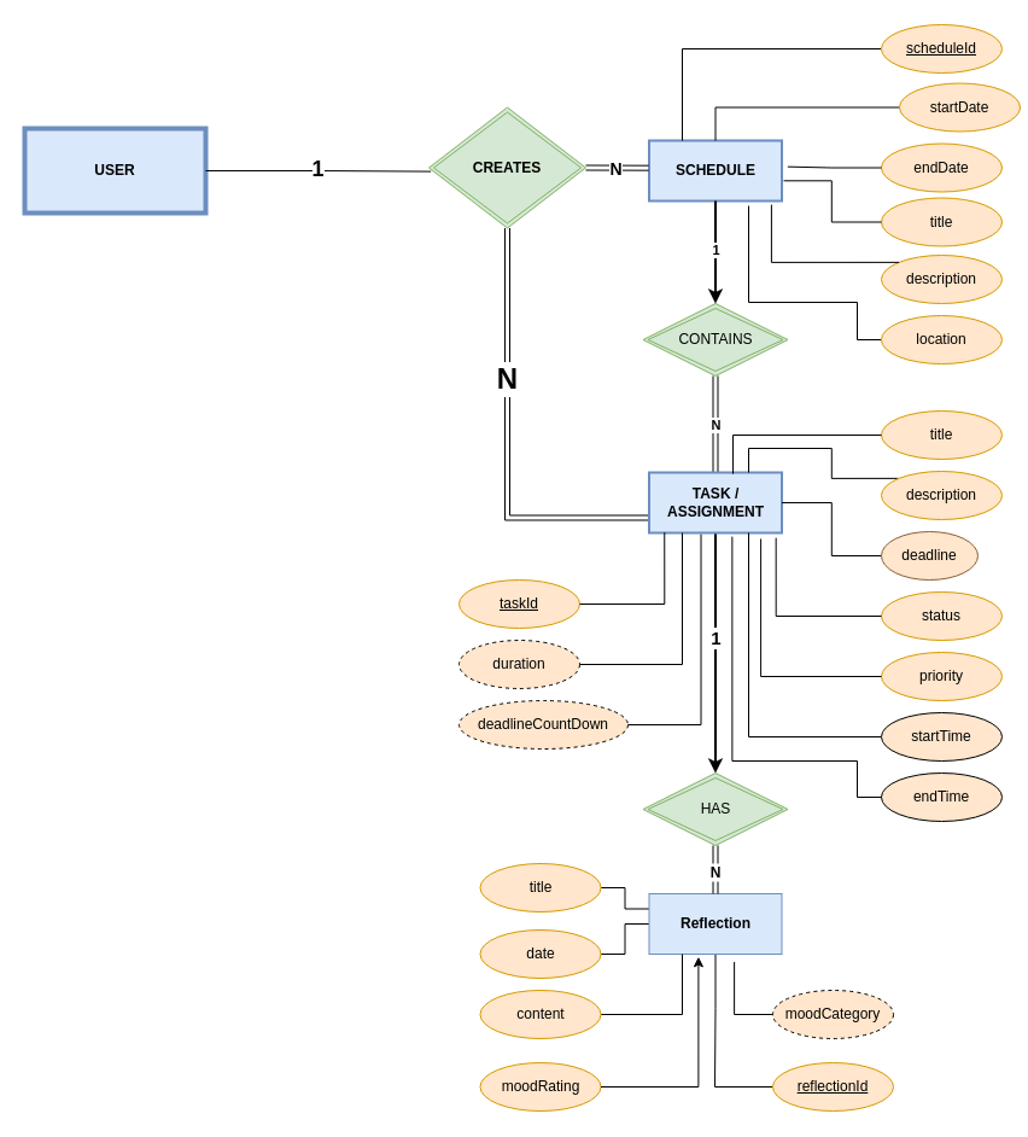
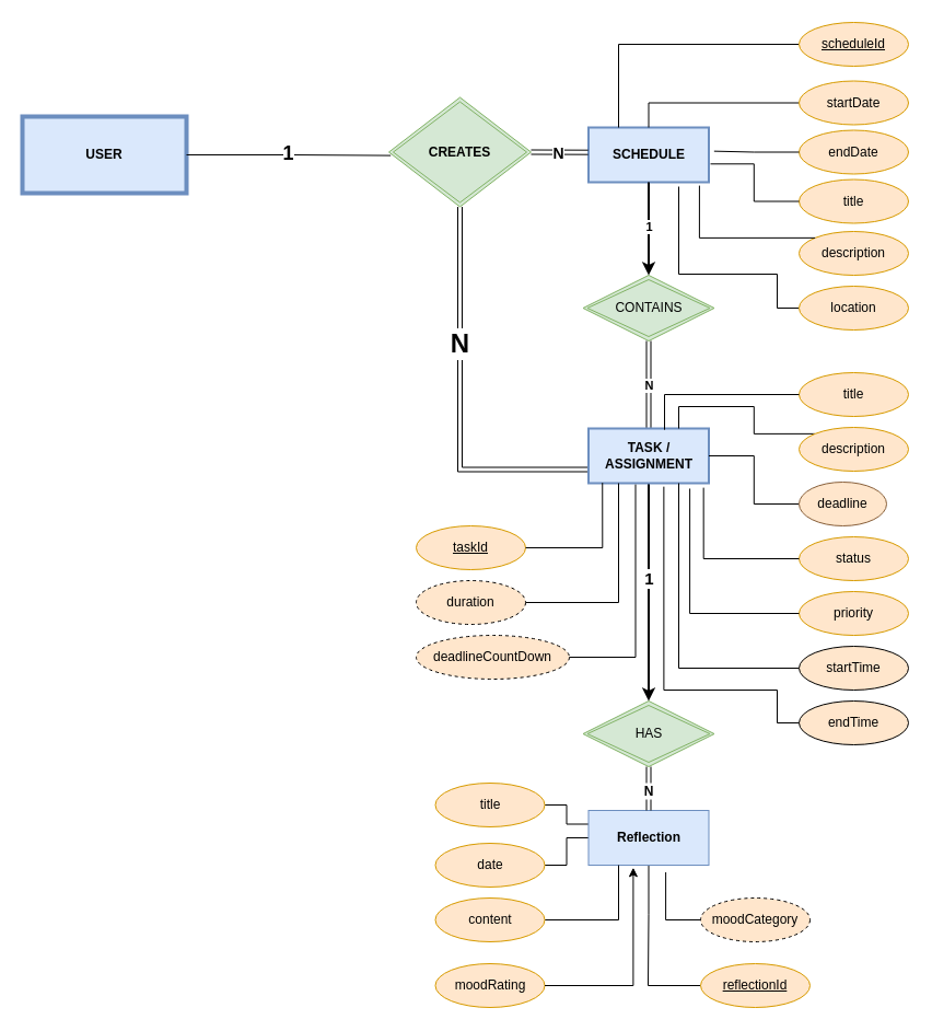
  <mxCell id="0" />
  <mxCell id="1" parent="0" />
  <mxCell id="2" value="&lt;b&gt;USER&lt;/b&gt;" style="html=1;dashed=0;whiteSpace=wrap;strokeWidth=4;fillColor=#dae8fc;strokeColor=#6c8ebf;" vertex="1" parent="1"><mxGeometry x="20" y="106" width="150" height="70" as="geometry" /></mxCell>
  <mxCell id="3" value="&lt;b&gt;SCHEDULE&lt;/b&gt;" style="html=1;dashed=0;whiteSpace=wrap;strokeWidth=2;fillColor=#dae8fc;strokeColor=#6c8ebf;" vertex="1" parent="1"><mxGeometry x="537.5" y="116" width="110" height="50" as="geometry" /></mxCell>
  <mxCell id="4" style="edgeStyle=orthogonalEdgeStyle;rounded=0;orthogonalLoop=1;jettySize=auto;html=1;exitX=0;exitY=0.5;exitDx=0;exitDy=0;entryX=0.5;entryY=0;entryDx=0;entryDy=0;endArrow=none;startFill=0;" edge="1" parent="1" source="5" target="3"><mxGeometry relative="1" as="geometry" /></mxCell>
- <mxCell id="5" value="startDate" style="ellipse;whiteSpace=wrap;html=1;align=center;fillColor=#ffe6cc;strokeColor=#d79b00;" vertex="1" parent="1"><mxGeometry x="745" y="68.5" width="100" height="40" as="geometry" /></mxCell>
+ <mxCell id="5" value="startDate" style="ellipse;whiteSpace=wrap;html=1;align=center;fillColor=#ffe6cc;strokeColor=#d79b00;" vertex="1" parent="1"><mxGeometry x="730" y="73.5" width="100" height="40" as="geometry" /></mxCell>
  <mxCell id="6" value="endDate" style="ellipse;whiteSpace=wrap;html=1;align=center;fillColor=#ffe6cc;strokeColor=#d79b00;" vertex="1" parent="1"><mxGeometry x="730" y="118.5" width="100" height="40" as="geometry" /></mxCell>
  <mxCell id="7" style="edgeStyle=orthogonalEdgeStyle;rounded=0;orthogonalLoop=1;jettySize=auto;html=1;exitX=0.5;exitY=1;exitDx=0;exitDy=0;entryX=0;entryY=0.75;entryDx=0;entryDy=0;shape=link;" edge="1" parent="1" source="9" target="19"><mxGeometry relative="1" as="geometry" /></mxCell>
  <mxCell id="8" value="&lt;font style=&quot;font-size: 24px;&quot;&gt;&lt;b&gt;N&lt;/b&gt;&lt;/font&gt;" style="edgeLabel;html=1;align=center;verticalAlign=middle;resizable=0;points=[];" vertex="1" connectable="0" parent="7"><mxGeometry x="-0.298" y="-1" relative="1" as="geometry"><mxPoint as="offset" /></mxGeometry></mxCell>
  <mxCell id="9" value="&lt;b&gt;CREATES&lt;/b&gt;" style="shape=rhombus;double=1;perimeter=rhombusPerimeter;whiteSpace=wrap;html=1;align=center;strokeColor=#82b366;perimeterSpacing=0;fillColor=#d5e8d4;rounded=0;" vertex="1" parent="1"><mxGeometry x="355" y="88.5" width="130" height="100" as="geometry" /></mxCell>
  <mxCell id="10" value="title" style="ellipse;whiteSpace=wrap;html=1;align=center;fillColor=#ffe6cc;strokeColor=#d79b00;" vertex="1" parent="1"><mxGeometry x="730" y="163.5" width="100" height="40" as="geometry" /></mxCell>
  <mxCell id="11" value="CONTAINS" style="shape=rhombus;double=1;perimeter=rhombusPerimeter;whiteSpace=wrap;html=1;align=center;fillColor=#d5e8d4;strokeColor=#82b366;" vertex="1" parent="1"><mxGeometry x="532.5" y="251" width="120" height="60" as="geometry" /></mxCell>
  <mxCell id="12" value="" style="endArrow=classic;html=1;rounded=0;exitX=0.5;exitY=1;exitDx=0;exitDy=0;entryX=0.5;entryY=0;entryDx=0;entryDy=0;strokeWidth=2;" edge="1" parent="1" source="3" target="11"><mxGeometry width="50" height="50" relative="1" as="geometry"><mxPoint x="487.5" y="261" as="sourcePoint" /><mxPoint x="577.5" y="241" as="targetPoint" /></mxGeometry></mxCell>
  <mxCell id="13" value="&lt;b&gt;1&lt;/b&gt;" style="edgeLabel;html=1;align=center;verticalAlign=middle;resizable=0;points=[];" vertex="1" connectable="0" parent="12"><mxGeometry x="-0.049" relative="1" as="geometry"><mxPoint as="offset" /></mxGeometry></mxCell>
  <mxCell id="14" value="" style="shape=link;html=1;rounded=0;exitX=0.5;exitY=1;exitDx=0;exitDy=0;" edge="1" parent="1" source="19"><mxGeometry width="100" relative="1" as="geometry"><mxPoint x="577.5" y="401" as="sourcePoint" /><mxPoint x="592.5" y="421" as="targetPoint" /></mxGeometry></mxCell>
  <mxCell id="15" value="" style="shape=link;html=1;rounded=0;exitX=0.5;exitY=1;exitDx=0;exitDy=0;" edge="1" parent="1" source="11" target="19"><mxGeometry width="100" relative="1" as="geometry"><mxPoint x="592.5" y="331" as="sourcePoint" /><mxPoint x="592.5" y="421" as="targetPoint" /></mxGeometry></mxCell>
  <mxCell id="16" value="&lt;b&gt;N&lt;/b&gt;" style="edgeLabel;html=1;align=center;verticalAlign=middle;resizable=0;points=[];" vertex="1" connectable="0" parent="15"><mxGeometry x="0.009" relative="1" as="geometry"><mxPoint as="offset" /></mxGeometry></mxCell>
  <mxCell id="17" style="edgeStyle=orthogonalEdgeStyle;rounded=0;orthogonalLoop=1;jettySize=auto;html=1;exitX=0.5;exitY=1;exitDx=0;exitDy=0;entryX=0.5;entryY=0;entryDx=0;entryDy=0;strokeWidth=2;" edge="1" parent="1" source="19" target="38"><mxGeometry relative="1" as="geometry" /></mxCell>
  <mxCell id="18" value="&lt;font style=&quot;font-size: 15px;&quot;&gt;&lt;b&gt;1&lt;/b&gt;&lt;/font&gt;" style="edgeLabel;html=1;align=center;verticalAlign=middle;resizable=0;points=[];" vertex="1" connectable="0" parent="17"><mxGeometry x="-0.14" relative="1" as="geometry"><mxPoint as="offset" /></mxGeometry></mxCell>
  <mxCell id="19" value="&lt;b&gt;TASK /&lt;/b&gt;&lt;div&gt;&lt;b&gt;ASSIGNMENT&lt;/b&gt;&lt;/div&gt;" style="html=1;dashed=0;whiteSpace=wrap;strokeWidth=2;fillColor=#dae8fc;strokeColor=#6c8ebf;" vertex="1" parent="1"><mxGeometry x="537.5" y="391" width="110" height="50" as="geometry" /></mxCell>
  <mxCell id="20" value="title" style="ellipse;whiteSpace=wrap;html=1;align=center;fillColor=#ffe6cc;strokeColor=#d79b00;" vertex="1" parent="1"><mxGeometry x="730" y="340" width="100" height="40" as="geometry" /></mxCell>
  <mxCell id="21" style="edgeStyle=orthogonalEdgeStyle;rounded=0;orthogonalLoop=1;jettySize=auto;html=1;exitX=0;exitY=0;exitDx=0;exitDy=0;entryX=0.75;entryY=0;entryDx=0;entryDy=0;endArrow=none;startFill=0;" edge="1" parent="1" source="22" target="19"><mxGeometry relative="1" as="geometry" /></mxCell>
  <mxCell id="22" value="description" style="ellipse;whiteSpace=wrap;html=1;align=center;fillColor=#ffe6cc;strokeColor=#d79b00;" vertex="1" parent="1"><mxGeometry x="730" y="390" width="100" height="40" as="geometry" /></mxCell>
  <mxCell id="23" value="priority" style="ellipse;whiteSpace=wrap;html=1;align=center;fillColor=#ffe6cc;strokeColor=#d79b00;" vertex="1" parent="1"><mxGeometry x="730" y="540" width="100" height="40" as="geometry" /></mxCell>
  <mxCell id="24" style="edgeStyle=orthogonalEdgeStyle;rounded=0;orthogonalLoop=1;jettySize=auto;html=1;exitX=0;exitY=0.5;exitDx=0;exitDy=0;entryX=0.75;entryY=1;entryDx=0;entryDy=0;endArrow=none;startFill=0;" edge="1" parent="1" source="25" target="19"><mxGeometry relative="1" as="geometry" /></mxCell>
  <mxCell id="25" value="startTime" style="ellipse;whiteSpace=wrap;html=1;align=center;fillColor=#ffe6cc;strokeColor=#010101;" vertex="1" parent="1"><mxGeometry x="730" y="590" width="100" height="40" as="geometry" /></mxCell>
  <mxCell id="26" value="" style="edgeStyle=orthogonalEdgeStyle;rounded=0;orthogonalLoop=1;jettySize=auto;html=1;endArrow=none;startFill=0;" edge="1" parent="1" source="27" target="19"><mxGeometry relative="1" as="geometry" /></mxCell>
  <mxCell id="27" value="deadline" style="ellipse;whiteSpace=wrap;html=1;align=center;fillColor=#ffe6cc;strokeColor=#89613C;" vertex="1" parent="1"><mxGeometry x="730" y="440" width="80" height="40" as="geometry" /></mxCell>
  <mxCell id="28" value="status" style="ellipse;whiteSpace=wrap;html=1;align=center;fillColor=#ffe6cc;strokeColor=#d79b00;" vertex="1" parent="1"><mxGeometry x="730" y="490" width="100" height="40" as="geometry" /></mxCell>
  <mxCell id="29" style="edgeStyle=orthogonalEdgeStyle;rounded=0;orthogonalLoop=1;jettySize=auto;html=1;exitX=0;exitY=0.25;exitDx=0;exitDy=0;entryX=1;entryY=0.5;entryDx=0;entryDy=0;endArrow=none;startFill=0;" edge="1" parent="1" source="32" target="33"><mxGeometry relative="1" as="geometry" /></mxCell>
  <mxCell id="30" style="edgeStyle=orthogonalEdgeStyle;rounded=0;orthogonalLoop=1;jettySize=auto;html=1;exitX=0;exitY=0.5;exitDx=0;exitDy=0;entryX=1;entryY=0.5;entryDx=0;entryDy=0;endArrow=none;startFill=0;" edge="1" parent="1" source="32" target="36"><mxGeometry relative="1" as="geometry" /></mxCell>
  <mxCell id="31" style="edgeStyle=orthogonalEdgeStyle;rounded=0;orthogonalLoop=1;jettySize=auto;html=1;exitX=0.5;exitY=1;exitDx=0;exitDy=0;entryX=0;entryY=0.5;entryDx=0;entryDy=0;endArrow=none;startFill=0;" edge="1" parent="1" source="32" target="61"><mxGeometry relative="1" as="geometry"><Array as="points"><mxPoint x="592" y="835" /><mxPoint x="592" y="900" /></Array></mxGeometry></mxCell>
  <mxCell id="32" value="&lt;b&gt;Reflection&lt;/b&gt;" style="html=1;dashed=0;whiteSpace=wrap;fillColor=#dae8fc;strokeColor=#6c8ebf;" vertex="1" parent="1"><mxGeometry x="537.5" y="740" width="110" height="50" as="geometry" /></mxCell>
  <mxCell id="33" value="title" style="ellipse;whiteSpace=wrap;html=1;align=center;fillColor=#ffe6cc;strokeColor=#d79b00;" vertex="1" parent="1"><mxGeometry x="397.5" y="715" width="100" height="40" as="geometry" /></mxCell>
  <mxCell id="34" style="edgeStyle=orthogonalEdgeStyle;rounded=0;orthogonalLoop=1;jettySize=auto;html=1;exitX=1;exitY=0.5;exitDx=0;exitDy=0;entryX=0.25;entryY=1;entryDx=0;entryDy=0;endArrow=none;startFill=0;" edge="1" parent="1" source="35" target="32"><mxGeometry relative="1" as="geometry" /></mxCell>
  <mxCell id="35" value="content" style="ellipse;whiteSpace=wrap;html=1;align=center;fillColor=#ffe6cc;strokeColor=#d79b00;" vertex="1" parent="1"><mxGeometry x="397.5" y="820" width="100" height="40" as="geometry" /></mxCell>
  <mxCell id="36" value="date" style="ellipse;whiteSpace=wrap;html=1;align=center;fillColor=#ffe6cc;strokeColor=#d79b00;" vertex="1" parent="1"><mxGeometry x="397.5" y="770" width="100" height="40" as="geometry" /></mxCell>
  <mxCell id="37" style="edgeStyle=orthogonalEdgeStyle;rounded=0;orthogonalLoop=1;jettySize=auto;html=1;exitX=0.5;exitY=1;exitDx=0;exitDy=0;entryX=0.5;entryY=0;entryDx=0;entryDy=0;shape=link;" edge="1" parent="1" source="40" target="32"><mxGeometry relative="1" as="geometry" /></mxCell>
  <mxCell id="38" value="HAS" style="shape=rhombus;double=1;perimeter=rhombusPerimeter;whiteSpace=wrap;html=1;align=center;fillColor=#d5e8d4;strokeColor=#82b366;" vertex="1" parent="1"><mxGeometry x="532.5" y="640" width="120" height="60" as="geometry" /></mxCell>
  <mxCell id="39" value="" style="edgeStyle=orthogonalEdgeStyle;rounded=0;orthogonalLoop=1;jettySize=auto;html=1;exitX=0.5;exitY=1;exitDx=0;exitDy=0;entryX=0.5;entryY=0;entryDx=0;entryDy=0;shape=link;" edge="1" parent="1" source="38" target="40"><mxGeometry relative="1" as="geometry"><mxPoint x="593" y="700" as="sourcePoint" /><mxPoint x="593" y="740" as="targetPoint" /></mxGeometry></mxCell>
  <mxCell id="40" value="&lt;b&gt;N&lt;/b&gt;" style="text;strokeColor=none;align=center;fillColor=none;html=1;verticalAlign=middle;whiteSpace=wrap;rounded=0;" vertex="1" parent="1"><mxGeometry x="577.5" y="715" width="30" height="15" as="geometry" /></mxCell>
  <mxCell id="41" value="" style="rounded=0;orthogonalLoop=1;jettySize=auto;html=1;shape=link;exitX=1;exitY=0.5;exitDx=0;exitDy=0;entryX=-0.003;entryY=0.454;entryDx=0;entryDy=0;entryPerimeter=0;" edge="1" parent="1" source="9" target="3"><mxGeometry relative="1" as="geometry"><mxPoint x="527.5" y="133.5" as="sourcePoint" /><mxPoint x="540" y="134" as="targetPoint" /></mxGeometry></mxCell>
  <mxCell id="42" value="&lt;b&gt;&lt;font style=&quot;font-size: 14px;&quot;&gt;N&lt;/font&gt;&lt;/b&gt;" style="edgeLabel;html=1;align=center;verticalAlign=middle;resizable=0;points=[];" vertex="1" connectable="0" parent="41"><mxGeometry x="-0.033" y="-1" relative="1" as="geometry"><mxPoint as="offset" /></mxGeometry></mxCell>
  <mxCell id="43" style="edgeStyle=orthogonalEdgeStyle;rounded=0;orthogonalLoop=1;jettySize=auto;html=1;exitX=1;exitY=0.5;exitDx=0;exitDy=0;entryX=0.013;entryY=0.531;entryDx=0;entryDy=0;entryPerimeter=0;endArrow=none;startFill=0;" edge="1" parent="1" source="2" target="9"><mxGeometry relative="1" as="geometry" /></mxCell>
  <mxCell id="44" value="&lt;font style=&quot;font-size: 18px;&quot;&gt;&lt;b&gt;1&lt;/b&gt;&lt;/font&gt;" style="edgeLabel;html=1;align=center;verticalAlign=middle;resizable=0;points=[];" vertex="1" connectable="0" parent="43"><mxGeometry x="-0.021" y="4" relative="1" as="geometry"><mxPoint y="2" as="offset" /></mxGeometry></mxCell>
  <mxCell id="45" style="edgeStyle=orthogonalEdgeStyle;rounded=0;orthogonalLoop=1;jettySize=auto;html=1;exitX=0;exitY=0.5;exitDx=0;exitDy=0;entryX=0.632;entryY=0.024;entryDx=0;entryDy=0;entryPerimeter=0;endArrow=none;startFill=0;" edge="1" parent="1" source="20" target="19"><mxGeometry relative="1" as="geometry" /></mxCell>
  <mxCell id="46" value="description" style="ellipse;whiteSpace=wrap;html=1;align=center;fillColor=#ffe6cc;strokeColor=#d79b00;" vertex="1" parent="1"><mxGeometry x="730" y="211" width="100" height="40" as="geometry" /></mxCell>
  <mxCell id="47" style="edgeStyle=orthogonalEdgeStyle;rounded=0;orthogonalLoop=1;jettySize=auto;html=1;exitX=0;exitY=0.5;exitDx=0;exitDy=0;endArrow=none;startFill=0;" edge="1" parent="1" source="48"><mxGeometry relative="1" as="geometry"><mxPoint x="620" y="170" as="targetPoint" /><Array as="points"><mxPoint x="710" y="281" /><mxPoint x="710" y="250" /><mxPoint x="620" y="250" /></Array></mxGeometry></mxCell>
  <mxCell id="48" value="location" style="ellipse;whiteSpace=wrap;html=1;align=center;fillColor=#ffe6cc;strokeColor=#d79b00;" vertex="1" parent="1"><mxGeometry x="730" y="261" width="100" height="40" as="geometry" /></mxCell>
  <mxCell id="49" style="edgeStyle=orthogonalEdgeStyle;rounded=0;orthogonalLoop=1;jettySize=auto;html=1;exitX=0;exitY=0.5;exitDx=0;exitDy=0;entryX=1.014;entryY=0.666;entryDx=0;entryDy=0;entryPerimeter=0;endArrow=none;startFill=0;" edge="1" parent="1" source="10" target="3"><mxGeometry relative="1" as="geometry" /></mxCell>
  <mxCell id="50" style="edgeStyle=orthogonalEdgeStyle;rounded=0;orthogonalLoop=1;jettySize=auto;html=1;exitX=0;exitY=0;exitDx=0;exitDy=0;entryX=0.922;entryY=1.062;entryDx=0;entryDy=0;entryPerimeter=0;endArrow=none;startFill=0;" edge="1" parent="1" source="46" target="3"><mxGeometry relative="1" as="geometry" /></mxCell>
  <mxCell id="51" value="moodRating" style="ellipse;whiteSpace=wrap;html=1;align=center;fillColor=#ffe6cc;strokeColor=#d79b00;" vertex="1" parent="1"><mxGeometry x="397.5" y="880" width="100" height="40" as="geometry" /></mxCell>
  <mxCell id="52" style="edgeStyle=orthogonalEdgeStyle;rounded=0;orthogonalLoop=1;jettySize=auto;html=1;exitX=0;exitY=0.5;exitDx=0;exitDy=0;entryX=0.25;entryY=0;entryDx=0;entryDy=0;endArrow=none;startFill=0;" edge="1" parent="1" source="53" target="3"><mxGeometry relative="1" as="geometry" /></mxCell>
  <mxCell id="53" value="&lt;u&gt;scheduleId&lt;/u&gt;" style="ellipse;whiteSpace=wrap;html=1;align=center;fillColor=#ffe6cc;strokeColor=#d79b00;" vertex="1" parent="1"><mxGeometry x="730" y="20" width="100" height="40" as="geometry" /></mxCell>
  <mxCell id="54" value="&lt;u&gt;taskId&lt;/u&gt;" style="ellipse;whiteSpace=wrap;html=1;align=center;fillColor=#ffe6cc;strokeColor=#d79b00;" vertex="1" parent="1"><mxGeometry x="380" y="480" width="100" height="40" as="geometry" /></mxCell>
  <mxCell id="55" style="edgeStyle=orthogonalEdgeStyle;rounded=0;orthogonalLoop=1;jettySize=auto;html=1;exitX=1;exitY=0.5;exitDx=0;exitDy=0;entryX=0.25;entryY=1;entryDx=0;entryDy=0;endArrow=none;startFill=0;" edge="1" parent="1" source="56" target="19"><mxGeometry relative="1" as="geometry" /></mxCell>
  <mxCell id="56" value="duration" style="ellipse;whiteSpace=wrap;html=1;align=center;fillColor=#ffe6cc;strokeColor=default;dashed=1;" vertex="1" parent="1"><mxGeometry x="380" y="530" width="100" height="40" as="geometry" /></mxCell>
  <mxCell id="57" value="deadlineCountDown" style="ellipse;whiteSpace=wrap;html=1;align=center;fillColor=#ffe6cc;strokeColor=#010101;dashed=1;" vertex="1" parent="1"><mxGeometry x="380" y="580" width="140" height="40" as="geometry" /></mxCell>
  <mxCell id="58" style="edgeStyle=orthogonalEdgeStyle;rounded=0;orthogonalLoop=1;jettySize=auto;html=1;exitX=1;exitY=0.5;exitDx=0;exitDy=0;entryX=0.391;entryY=1.023;entryDx=0;entryDy=0;entryPerimeter=0;endArrow=none;startFill=0;" edge="1" parent="1" source="57" target="19"><mxGeometry relative="1" as="geometry" /></mxCell>
  <mxCell id="59" style="edgeStyle=orthogonalEdgeStyle;rounded=0;orthogonalLoop=1;jettySize=auto;html=1;exitX=1;exitY=0.5;exitDx=0;exitDy=0;entryX=0.116;entryY=0.993;entryDx=0;entryDy=0;entryPerimeter=0;endArrow=none;startFill=0;" edge="1" parent="1" source="54" target="19"><mxGeometry relative="1" as="geometry" /></mxCell>
  <mxCell id="60" value="endTime" style="ellipse;whiteSpace=wrap;html=1;align=center;fillColor=#ffe6cc;strokeColor=#010101;" vertex="1" parent="1"><mxGeometry x="730" y="640" width="100" height="40" as="geometry" /></mxCell>
  <mxCell id="61" value="&lt;u&gt;reflectionId&lt;/u&gt;" style="ellipse;whiteSpace=wrap;html=1;align=center;fillColor=#ffe6cc;strokeColor=#d79b00;" vertex="1" parent="1"><mxGeometry x="640" y="880" width="100" height="40" as="geometry" /></mxCell>
  <mxCell id="62" style="edgeStyle=orthogonalEdgeStyle;rounded=0;orthogonalLoop=1;jettySize=auto;html=1;exitX=1;exitY=0.5;exitDx=0;exitDy=0;entryX=0.372;entryY=1.045;entryDx=0;entryDy=0;entryPerimeter=0;endArrow=classic;startFill=0;" edge="1" parent="1" source="51" target="32"><mxGeometry relative="1" as="geometry" /></mxCell>
  <mxCell id="63" style="edgeStyle=orthogonalEdgeStyle;rounded=0;orthogonalLoop=1;jettySize=auto;html=1;exitX=0;exitY=0.5;exitDx=0;exitDy=0;entryX=0.956;entryY=1.082;entryDx=0;entryDy=0;entryPerimeter=0;endArrow=none;startFill=0;" edge="1" parent="1" source="28" target="19"><mxGeometry relative="1" as="geometry" /></mxCell>
  <mxCell id="64" style="edgeStyle=orthogonalEdgeStyle;rounded=0;orthogonalLoop=1;jettySize=auto;html=1;exitX=0;exitY=0.5;exitDx=0;exitDy=0;entryX=0.842;entryY=1.099;entryDx=0;entryDy=0;entryPerimeter=0;endArrow=none;startFill=0;" edge="1" parent="1" source="23" target="19"><mxGeometry relative="1" as="geometry" /></mxCell>
  <mxCell id="65" style="edgeStyle=orthogonalEdgeStyle;rounded=0;orthogonalLoop=1;jettySize=auto;html=1;exitX=0;exitY=0.5;exitDx=0;exitDy=0;entryX=0.626;entryY=1.063;entryDx=0;entryDy=0;entryPerimeter=0;endArrow=none;startFill=0;" edge="1" parent="1" source="60" target="19"><mxGeometry relative="1" as="geometry"><Array as="points"><mxPoint x="710" y="660" /><mxPoint x="710" y="630" /><mxPoint x="606" y="630" /></Array></mxGeometry></mxCell>
  <mxCell id="66" style="edgeStyle=orthogonalEdgeStyle;rounded=0;orthogonalLoop=1;jettySize=auto;html=1;exitX=0;exitY=0.5;exitDx=0;exitDy=0;entryX=1.044;entryY=0.433;entryDx=0;entryDy=0;entryPerimeter=0;endArrow=none;startFill=0;" edge="1" parent="1" source="6" target="3"><mxGeometry relative="1" as="geometry" /></mxCell>
  <mxCell id="67" value="moodCategory" style="ellipse;whiteSpace=wrap;html=1;align=center;fillColor=#ffe6cc;strokeColor=#000000;dashed=1;" vertex="1" parent="1"><mxGeometry x="640" y="820" width="100" height="40" as="geometry" /></mxCell>
  <mxCell id="68" style="edgeStyle=orthogonalEdgeStyle;rounded=0;orthogonalLoop=1;jettySize=auto;html=1;exitX=0;exitY=0.5;exitDx=0;exitDy=0;entryX=0.642;entryY=1.13;entryDx=0;entryDy=0;entryPerimeter=0;endArrow=none;startFill=0;" edge="1" parent="1" source="67" target="32"><mxGeometry relative="1" as="geometry" /></mxCell>
